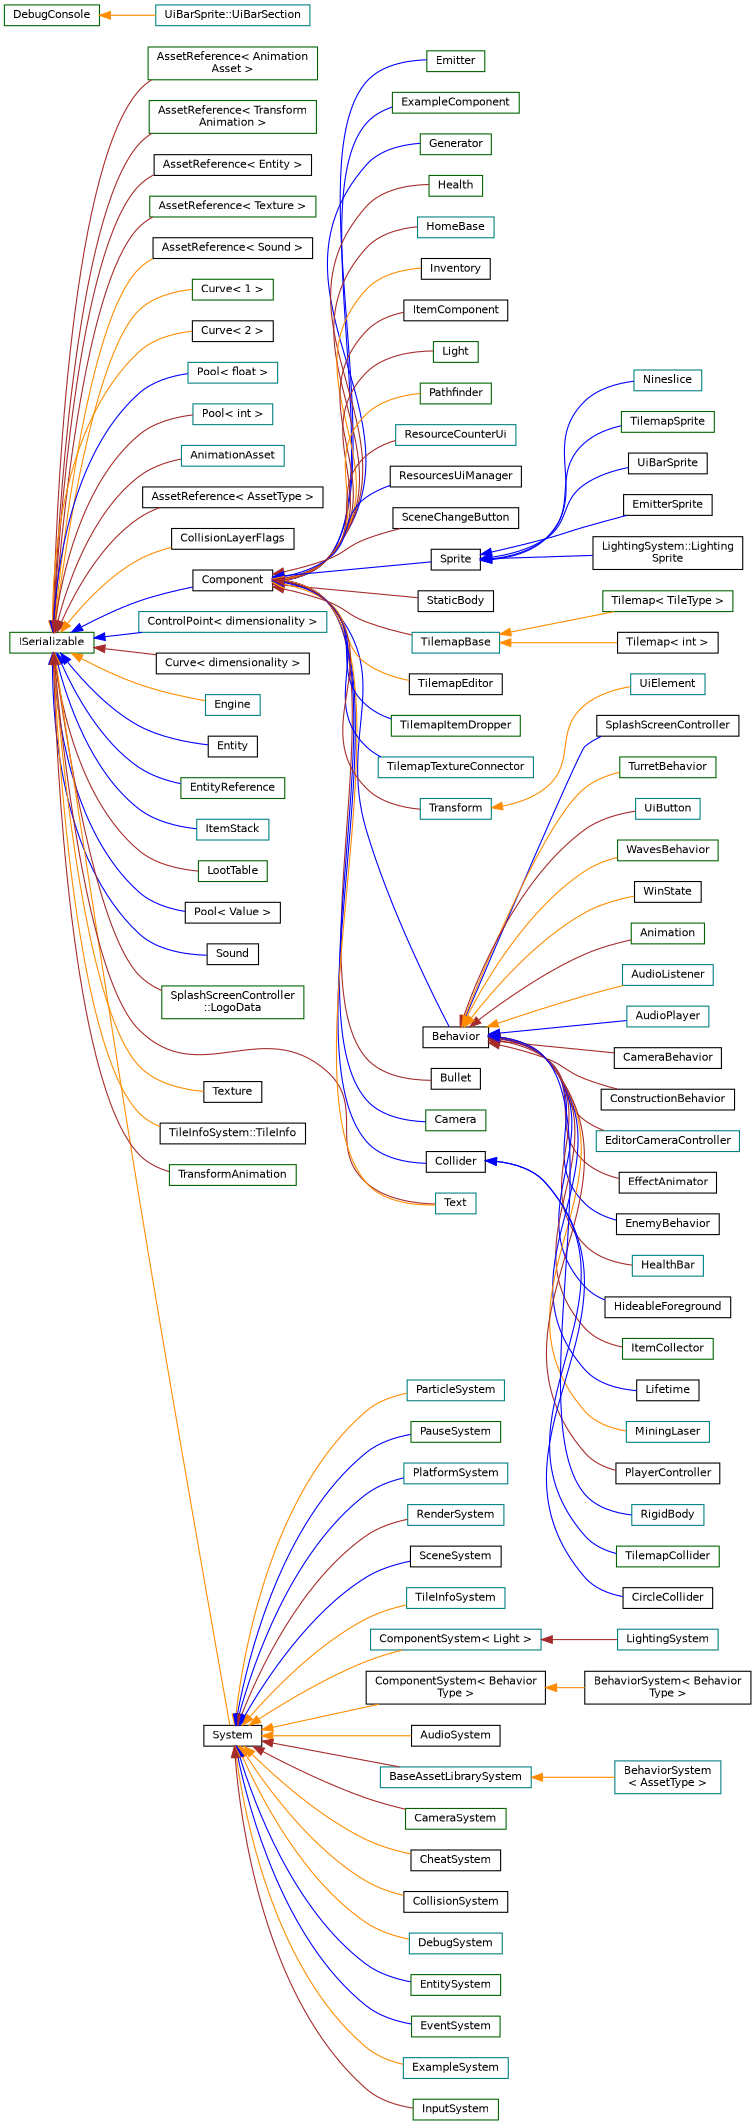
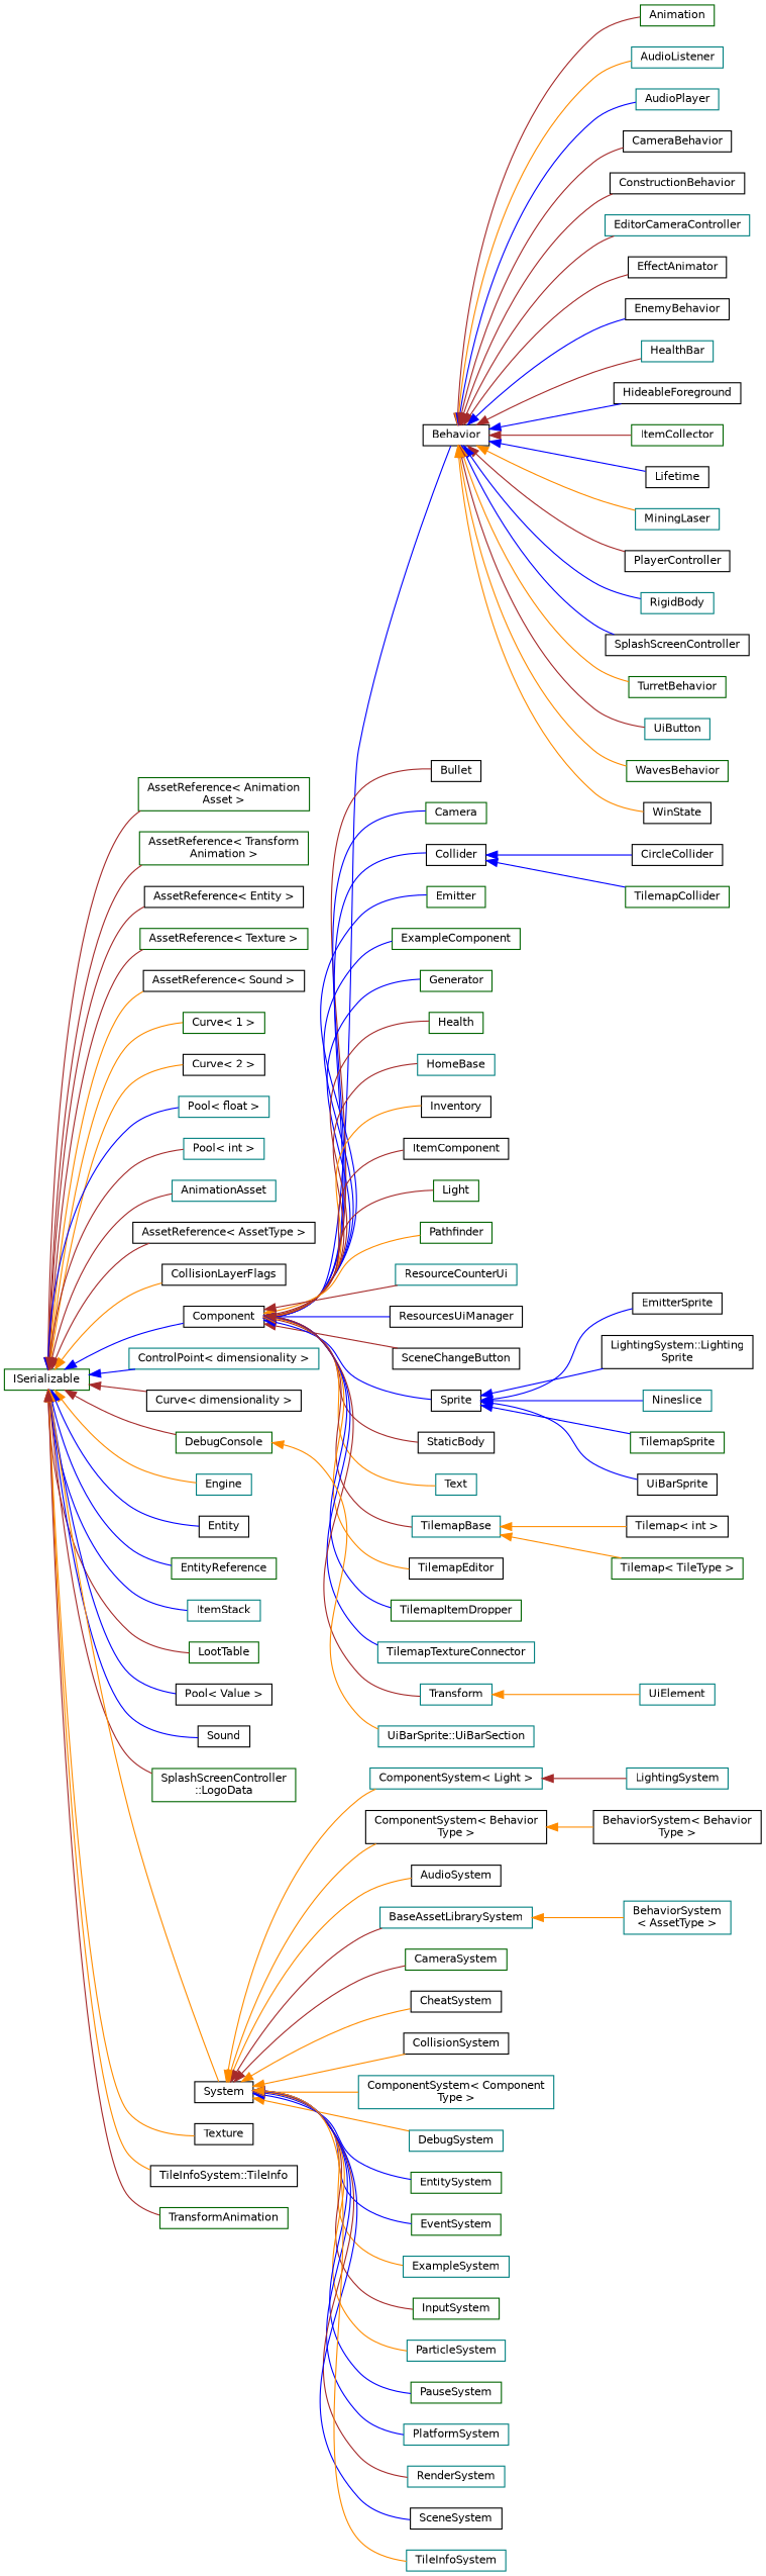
  digraph {
    rankdir=LR
    node [color=black fillcolor=white fontname=Helvetica fontsize=10 shape=record style=filled]
    edge [color=brown dir=back fontname=Helvetica fontsize=10 labelfontname=Helvetica labelfontsize=10 style=solid]
    n1 [color=darkgreen height=0.2 label=ISerializable width=0.4]
    n2 [color=darkgreen height=0.2 label="AssetReference\< Animation\lAsset \>" width=0.4]
    n3 [color=darkgreen height=0.2 label="AssetReference\< Transform\lAnimation \>" width=0.4]
    n4 [height=0.2 label="AssetReference\< Entity \>" width=0.4]
    n5 [color=darkgreen height=0.2 label="AssetReference\< Texture \>" width=0.4]
    n6 [height=0.2 label="AssetReference\< Sound \>" width=0.4]
    n7 [color=darkgreen height=0.2 label="Curve\< 1 \>" width=0.4]
    n8 [height=0.2 label="Curve\< 2 \>" width=0.4]
    n9 [color=teal height=0.2 label="Pool\< float \>" width=0.4]
    n10 [color=teal height=0.2 label="Pool\< int \>" width=0.4]
    n11 [color=teal height=0.2 label=AnimationAsset width=0.4]
    n12 [height=0.2 label="AssetReference\< AssetType \>" width=0.4]
    n13 [height=0.2 label=CollisionLayerFlags width=0.4]
    n14 [height=0.2 label=Component width=0.4]
    n15 [color=teal height=0.2 label="ControlPoint\< dimensionality \>" width=0.4]
    n16 [height=0.2 label="Curve\< dimensionality \>" width=0.4]
    n17 [color=darkgreen height=0.2 label=DebugConsole width=0.4]
    n18 [color=teal height=0.2 label=Engine width=0.4]
    n19 [height=0.2 label=Entity width=0.4]
    n20 [color=darkgreen height=0.2 label=EntityReference width=0.4]
    n21 [color=teal height=0.2 label=ItemStack width=0.4]
    n22 [color=darkgreen height=0.2 label=LootTable width=0.4]
    n23 [height=0.2 label="Pool\< Value \>" width=0.4]
    n24 [height=0.2 label=Sound width=0.4]
    n25 [color=darkgreen height=0.2 label="SplashScreenController\l::LogoData" width=0.4]
    n26 [height=0.2 label=System width=0.4]
    n27 [height=0.2 label=Texture width=0.4]
    n28 [height=0.2 label="TileInfoSystem::TileInfo" width=0.4]
    n29 [color=darkgreen height=0.2 label=TransformAnimation width=0.4]
    n30 [height=0.2 label=Behavior width=0.4]
    n31 [height=0.2 label=Bullet width=0.4]
    n32 [color=darkgreen height=0.2 label=Camera width=0.4]
    n33 [height=0.2 label=Collider width=0.4]
    n34 [color=darkgreen height=0.2 label=Emitter width=0.4]
    n35 [color=darkgreen height=0.2 label=ExampleComponent width=0.4]
    n36 [color=darkgreen height=0.2 label=Generator width=0.4]
    n37 [color=darkgreen height=0.2 label=Health width=0.4]
    n38 [color=teal height=0.2 label=HomeBase width=0.4]
    n39 [height=0.2 label=Inventory width=0.4]
    n40 [height=0.2 label=ItemComponent width=0.4]
    n41 [color=darkgreen height=0.2 label=Light width=0.4]
    n42 [color=darkgreen height=0.2 label=Pathfinder width=0.4]
    n43 [color=teal height=0.2 label=ResourceCounterUi width=0.4]
    n44 [height=0.2 label=ResourcesUiManager width=0.4]
    n45 [height=0.2 label=SceneChangeButton width=0.4]
    n46 [height=0.2 label=Sprite width=0.4]
    n47 [height=0.2 label=StaticBody width=0.4]
    n48 [color=teal height=0.2 label=Text width=0.4]
    n49 [color=teal height=0.2 label=TilemapBase width=0.4]
    n50 [height=0.2 label=TilemapEditor width=0.4]
    n51 [color=darkgreen height=0.2 label=TilemapItemDropper width=0.4]
    n52 [color=teal height=0.2 label=TilemapTextureConnector width=0.4]
    n53 [color=teal height=0.2 label=Transform width=0.4]
    n54 [color=teal height=0.2 label="UiBarSprite::UiBarSection" width=0.4]
    n55 [color=teal height=0.2 label="ComponentSystem\< Light \>" width=0.4]
    n56 [height=0.2 label="ComponentSystem\< Behavior\lType \>" width=0.4]
    n57 [height=0.2 label=AudioSystem width=0.4]
    n58 [color=teal height=0.2 label=BaseAssetLibrarySystem width=0.4]
    n59 [color=darkgreen height=0.2 label=CameraSystem width=0.4]
    n60 [height=0.2 label=CheatSystem width=0.4]
    n61 [height=0.2 label=CollisionSystem width=0.4]
+   n62 [color=teal height=0.2 label="ComponentSystem\< Component\lType \>" width=0.4]
    n63 [color=teal height=0.2 label=DebugSystem width=0.4]
    n64 [color=darkgreen height=0.2 label=EntitySystem width=0.4]
    n65 [color=darkgreen height=0.2 label=EventSystem width=0.4]
    n66 [color=teal height=0.2 label=ExampleSystem width=0.4]
    n67 [color=darkgreen height=0.2 label=InputSystem width=0.4]
    n68 [color=teal height=0.2 label=ParticleSystem width=0.4]
    n69 [color=darkgreen height=0.2 label=PauseSystem width=0.4]
    n70 [color=teal height=0.2 label=PlatformSystem width=0.4]
    n71 [color=teal height=0.2 label=RenderSystem width=0.4]
    n72 [height=0.2 label=SceneSystem width=0.4]
    n73 [color=teal height=0.2 label=TileInfoSystem width=0.4]
    n74 [color=darkgreen height=0.2 label=Animation width=0.4]
    n75 [color=teal height=0.2 label=AudioListener width=0.4]
    n76 [color=teal height=0.2 label=AudioPlayer width=0.4]
    n77 [height=0.2 label=CameraBehavior width=0.4]
    n78 [height=0.2 label=ConstructionBehavior width=0.4]
    n79 [color=teal height=0.2 label=EditorCameraController width=0.4]
    n80 [height=0.2 label=EffectAnimator width=0.4]
    n81 [height=0.2 label=EnemyBehavior width=0.4]
    n82 [color=teal height=0.2 label=HealthBar width=0.4]
    n83 [height=0.2 label=HideableForeground width=0.4]
    n84 [color=darkgreen height=0.2 label=ItemCollector width=0.4]
    n85 [height=0.2 label=Lifetime width=0.4]
    n86 [color=teal height=0.2 label=MiningLaser width=0.4]
    n87 [height=0.2 label=PlayerController width=0.4]
    n88 [color=teal height=0.2 label=RigidBody width=0.4]
    n89 [height=0.2 label=SplashScreenController width=0.4]
    n90 [color=darkgreen height=0.2 label=TurretBehavior width=0.4]
    n91 [color=teal height=0.2 label=UiButton width=0.4]
    n92 [color=darkgreen height=0.2 label=WavesBehavior width=0.4]
    n93 [height=0.2 label=WinState width=0.4]
    n94 [height=0.2 label=CircleCollider width=0.4]
    n95 [color=darkgreen height=0.2 label=TilemapCollider width=0.4]
    n96 [height=0.2 label=EmitterSprite width=0.4]
    n97 [height=0.2 label="LightingSystem::Lighting\lSprite" width=0.4]
    n98 [color=teal height=0.2 label=Nineslice width=0.4]
    n99 [color=darkgreen height=0.2 label=TilemapSprite width=0.4]
    n100 [height=0.2 label=UiBarSprite width=0.4]
    n101 [height=0.2 label="Tilemap\< int \>" width=0.4]
    n102 [color=darkgreen height=0.2 label="Tilemap\< TileType \>" width=0.4]
    n103 [color=teal height=0.2 label=UiElement width=0.4]
    n104 [color=teal height=0.2 label=LightingSystem width=0.4]
    n105 [height=0.2 label="BehaviorSystem\< Behavior\lType \>" width=0.4]
    n106 [color=teal height=0.2 label="BehaviorSystem\l\< AssetType \>" width=0.4]
    n1 -> n2
    n1 -> n3
    n1 -> n4
    n1 -> n5
    n1 -> n6 [color=darkorange]
    n1 -> n7 [color=darkorange]
    n1 -> n8 [color=darkorange]
    n1 -> n9 [color=blue]
    n1 -> n10
    n1 -> n11
    n1 -> n12
    n1 -> n13 [color=darkorange]
    n1 -> n14 [color=blue]
    n1 -> n15 [color=blue]
    n1 -> n16
-   n1 -> n48
+   n1 -> n17
    n1 -> n18 [color=darkorange]
    n1 -> n19 [color=blue]
    n1 -> n20 [color=blue]
    n1 -> n21 [color=blue]
    n1 -> n22
    n1 -> n23 [color=blue]
    n1 -> n24 [color=blue]
    n1 -> n25
    n1 -> n26 [color=darkorange]
    n1 -> n27 [color=darkorange]
    n1 -> n28 [color=darkorange]
    n1 -> n29
    n14 -> n30 [color=blue]
    n14 -> n31
    n14 -> n32 [color=blue]
    n14 -> n33 [color=blue]
    n14 -> n34 [color=blue]
    n14 -> n35 [color=blue]
    n14 -> n36 [color=blue]
    n14 -> n37
    n14 -> n38
    n14 -> n39 [color=darkorange]
    n14 -> n40
    n14 -> n41
    n14 -> n42 [color=darkorange]
    n14 -> n43
    n14 -> n44 [color=blue]
    n14 -> n45
    n14 -> n46 [color=blue]
    n14 -> n47
    n14 -> n48 [color=darkorange]
    n14 -> n49
    n14 -> n50 [color=darkorange]
    n14 -> n51 [color=blue]
    n14 -> n52 [color=blue]
    n14 -> n53
    n17 -> n54 [color=darkorange]
    n26 -> n55 [color=darkorange]
    n26 -> n56 [color=darkorange]
    n26 -> n57 [color=darkorange]
    n26 -> n58
    n26 -> n59
    n26 -> n60 [color=darkorange]
    n26 -> n61 [color=darkorange]
+   n26 -> n62 [color=darkorange]
    n26 -> n63 [color=darkorange]
    n26 -> n64 [color=blue]
    n26 -> n65 [color=blue]
    n26 -> n66 [color=darkorange]
    n26 -> n67
    n26 -> n68 [color=darkorange]
    n26 -> n69 [color=blue]
    n26 -> n70 [color=blue]
    n26 -> n71
    n26 -> n72 [color=blue]
    n26 -> n73 [color=darkorange]
    n30 -> n74
    n30 -> n75 [color=darkorange]
    n30 -> n76 [color=blue]
    n30 -> n77
    n30 -> n78
    n30 -> n79
    n30 -> n80
    n30 -> n81 [color=blue]
    n30 -> n82
    n30 -> n83 [color=blue]
    n30 -> n84
    n30 -> n85 [color=blue]
    n30 -> n86 [color=darkorange]
    n30 -> n87
    n30 -> n88 [color=blue]
    n30 -> n89 [color=blue]
    n30 -> n90 [color=darkorange]
    n30 -> n91
    n30 -> n92 [color=darkorange]
    n30 -> n93 [color=darkorange]
    n33 -> n94 [color=blue]
    n33 -> n95 [color=blue]
    n46 -> n96 [color=blue]
    n46 -> n97 [color=blue]
    n46 -> n98 [color=blue]
    n46 -> n99 [color=blue]
    n46 -> n100 [color=blue]
    n49 -> n101 [color=darkorange]
    n49 -> n102 [color=darkorange]
    n53 -> n103 [color=darkorange]
    n55 -> n104
    n56 -> n105 [color=darkorange]
    n58 -> n106 [color=darkorange]
  }
